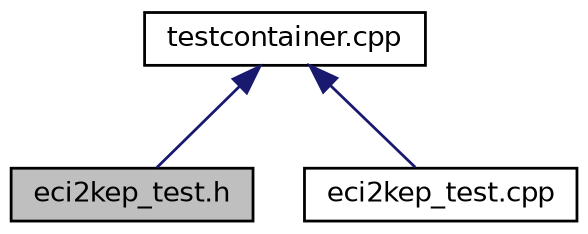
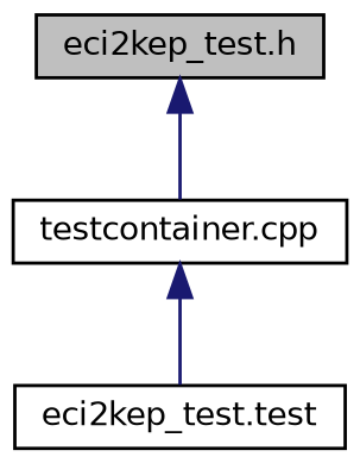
  digraph {
    node [color=black fillcolor=white fontname=Helvetica fontsize=10 shape=record style=filled]
    edge [color=midnightblue dir=back fontname=Helvetica fontsize=10 labelfontname=Helvetica labelfontsize=10 style=solid]
    n1 [fillcolor=grey75 fontcolor=black height=0.2 label="eci2kep_test.h" width=0.4]
    n2 [height=0.2 label="testcontainer.cpp" width=0.4]
-   n3 [height=0.2 label="eci2kep_test.cpp" width=0.4]
-   n2 -> n1
+   n3 [height=0.2 label="eci2kep_test.test" width=0.4]
+   n1 -> n2
    n2 -> n3
  }
